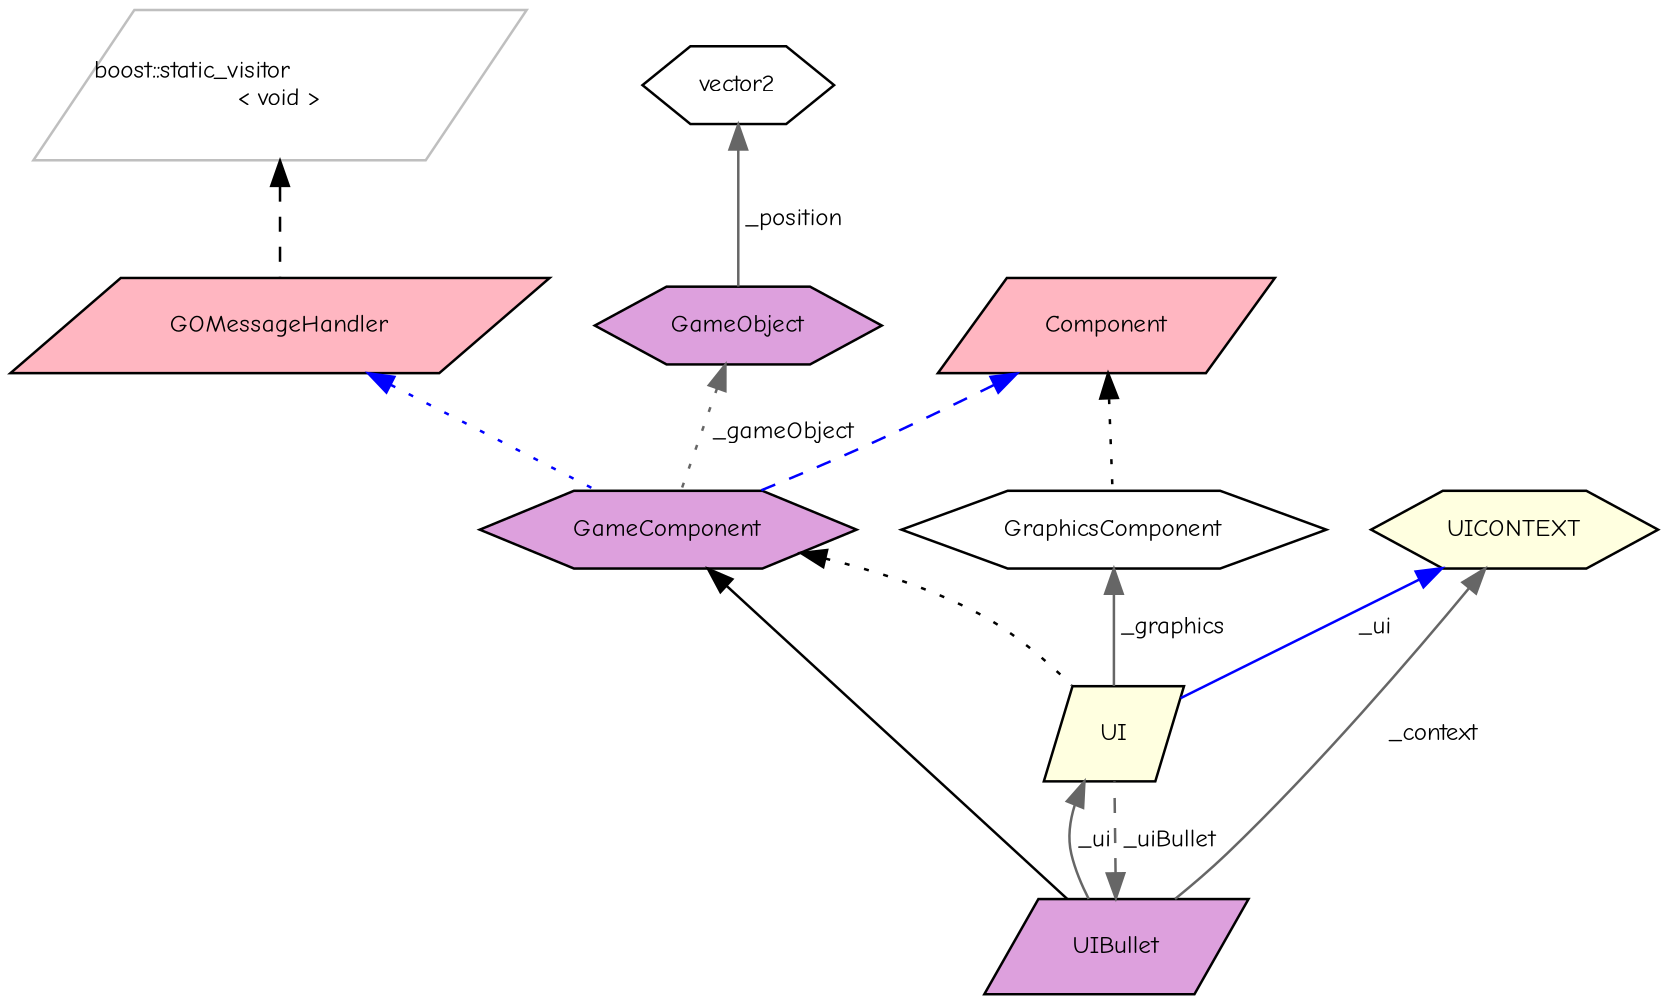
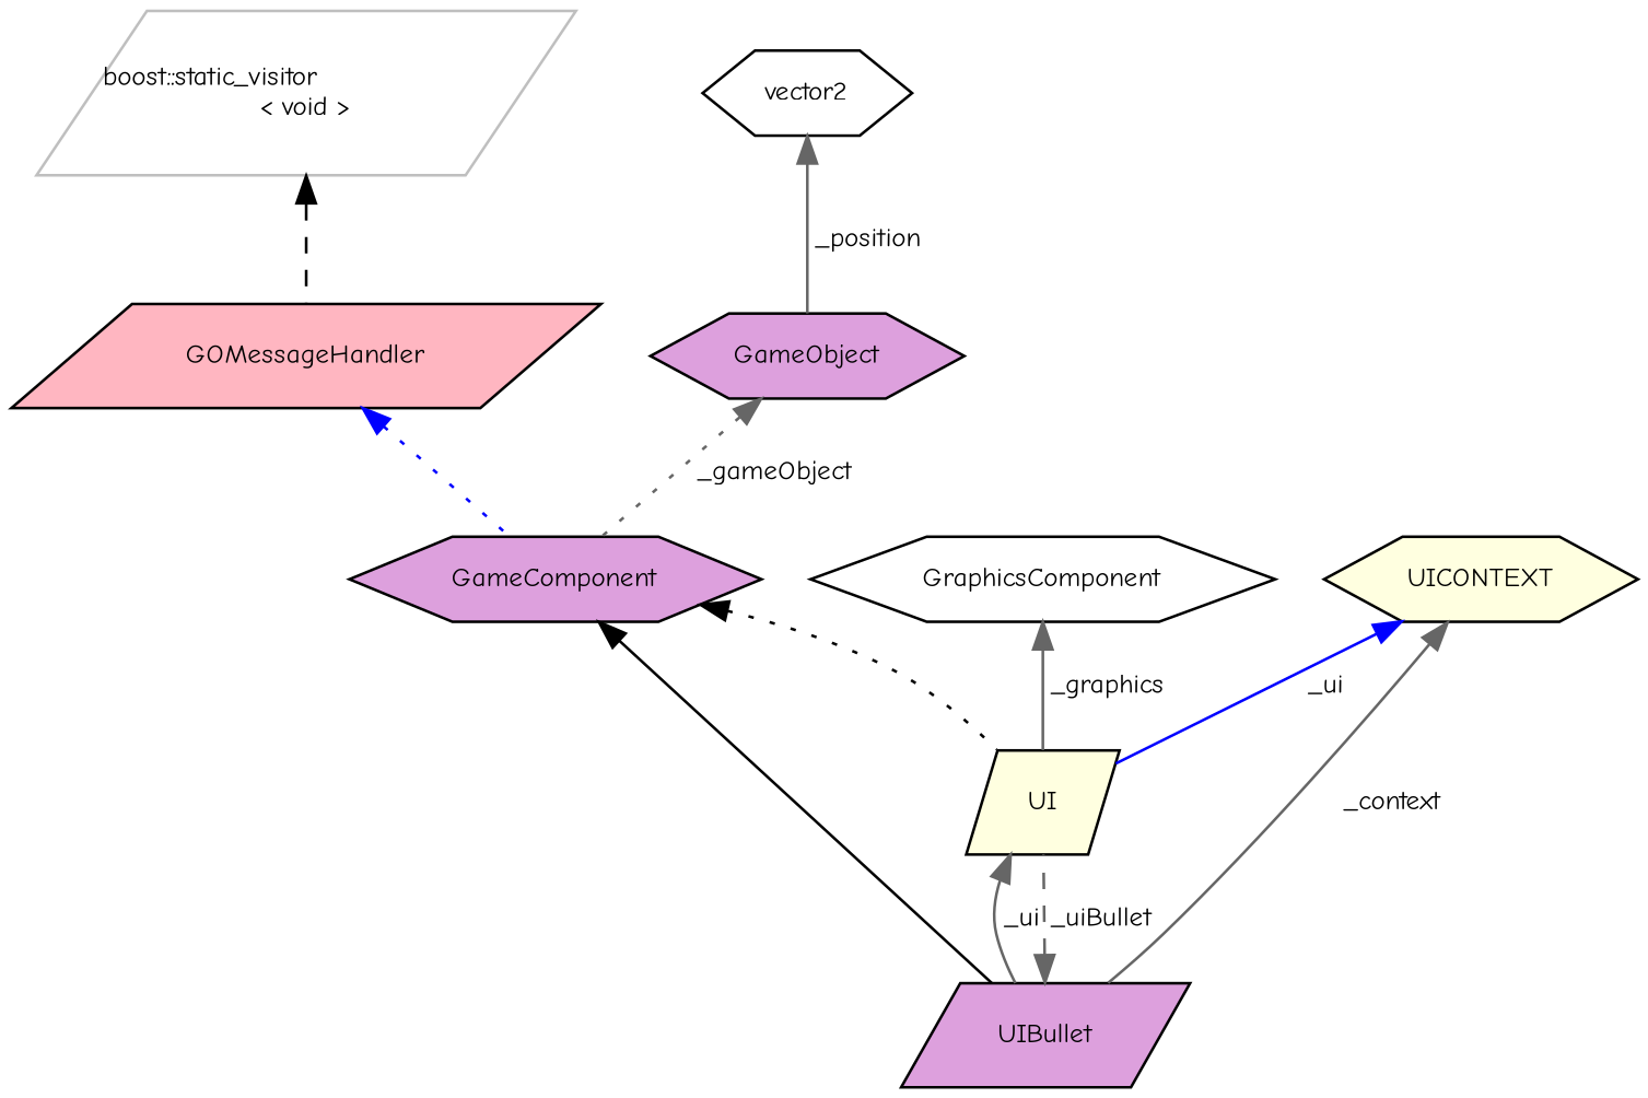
  digraph {
    fontname="Comic Neue"
    node [color=black fillcolor=plum fontname="Comic Neue" fontsize=10 shape=parallelogram style=filled]
    edge [color=gray40 dir=back fontname="Comic Neue" fontsize=10 labelfontname=Helvetica labelfontsize=10 style=solid]
    n1 [fillcolor=lightyellow fontcolor=black height=0.2 label=UI width=0.4]
    n2 [height=0.2 label=UIBullet width=0.4]
    n3 [height=0.2 label=GameComponent shape=hexagon width=0.4]
-   n4 [fillcolor=lightpink height=0.2 label=Component width=0.4]
    n5 [fillcolor=white height=0.2 label=GraphicsComponent shape=hexagon width=0.4]
    n6 [fillcolor=lightpink height=0.2 label=GOMessageHandler width=0.4]
    n7 [color=grey75 fillcolor=white height=0.2 label="boost::static_visitor\l\< void \>" width=0.4]
    n8 [height=0.2 label=GameObject shape=hexagon width=0.4]
    n9 [fillcolor=white height=0.2 label=vector2 shape=hexagon width=0.4]
    n10 [fillcolor=lightyellow height=0.2 label=UICONTEXT shape=hexagon width=0.4]
    n1 -> n2 [label=" _ui"]
    n2 -> n1 [label=" _uiBullet" style=dashed]
    n3 -> n1 [color=black style=dotted]
    n3 -> n2 [color=black]
-   n4 -> n3 [color=blue style=dashed]
-   n4 -> n5 [color=black style=dotted]
    n5 -> n1 [label=" _graphics"]
    n6 -> n3 [color=blue style=dotted]
    n7 -> n6 [color=black style=dashed]
    n8 -> n3 [label=" _gameObject" style=dotted]
    n9 -> n8 [label=" _position"]
    n10 -> n1 [color=blue label=" _ui"]
    n10 -> n2 [label=" _context"]
  }
